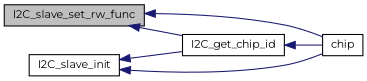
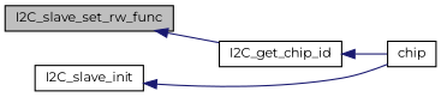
  digraph {
    fontname=Montserrat
    rankdir=LR
    node [color=black fillcolor=white fontname=Montserrat fontsize=10 shape=record style=filled]
    edge [color=midnightblue dir=back fontname=Montserrat fontsize=10 labelfontname=Helvetica labelfontsize=10 style=solid]
    n1 [fillcolor=grey75 fontcolor=black height=0.2 label=I2C_slave_set_rw_func width=0.4]
    n2 [height=0.2 label=chip width=0.4]
    n3 [height=0.2 label=I2C_get_chip_id width=0.4]
    n4 [height=0.2 label=I2C_slave_init width=0.4]
-   n1 -> n2
    n1 -> n3
    n3 -> n2
    n4 -> n2
-   n4 -> n3
  }
